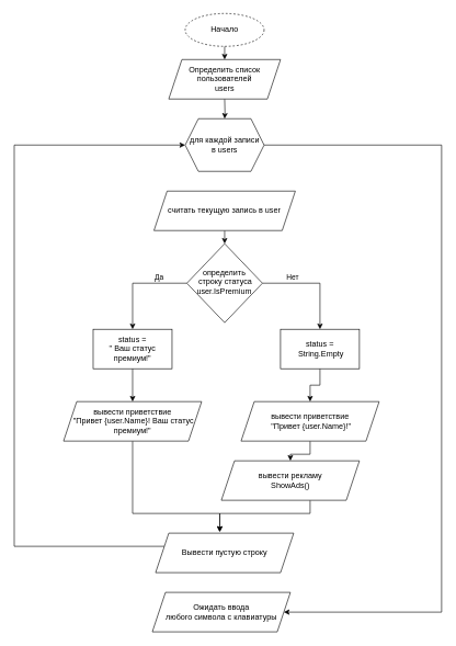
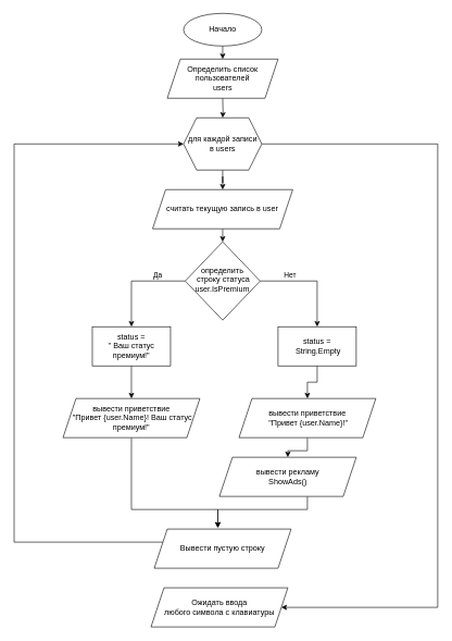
  <mxCell id="0" />
  <mxCell id="1" parent="0" />
  <mxCell id="2" value="" style="edgeStyle=orthogonalEdgeStyle;rounded=0;orthogonalLoop=1;jettySize=auto;html=1;" edge="1" parent="1" source="6" target="19"><mxGeometry relative="1" as="geometry" /></mxCell>
  <mxCell id="3" value="Нет" style="edgeLabel;html=1;align=center;verticalAlign=middle;resizable=0;points=[];" vertex="1" connectable="0" parent="2"><mxGeometry x="-0.839" y="-1" relative="1" as="geometry"><mxPoint x="32" y="-11" as="offset" /></mxGeometry></mxCell>
  <mxCell id="4" value="" style="edgeStyle=orthogonalEdgeStyle;rounded=0;orthogonalLoop=1;jettySize=auto;html=1;" edge="1" parent="1" source="6" target="17"><mxGeometry relative="1" as="geometry" /></mxCell>
  <mxCell id="5" value="Да" style="edgeLabel;html=1;align=center;verticalAlign=middle;resizable=0;points=[];" vertex="1" connectable="0" parent="4"><mxGeometry x="-0.311" y="-2" relative="1" as="geometry"><mxPoint x="10" y="-8" as="offset" /></mxGeometry></mxCell>
  <mxCell id="6" value="определить&lt;br&gt;&amp;nbsp;строку статуса&lt;br&gt;user.IsPremium" style="rhombus;whiteSpace=wrap;html=1;shadow=0;fontFamily=Helvetica;fontSize=12;align=center;strokeWidth=1;spacing=6;spacingTop=-4;" parent="1" vertex="1"><mxGeometry x="283.41" y="370" width="115" height="120" as="geometry" /></mxCell>
  <mxCell id="7" value="" style="edgeStyle=orthogonalEdgeStyle;rounded=0;orthogonalLoop=1;jettySize=auto;html=1;" parent="1" source="8" edge="1"><mxGeometry relative="1" as="geometry"><mxPoint x="340.91" y="90" as="targetPoint" /></mxGeometry></mxCell>
- <mxCell id="8" value="Начало" style="ellipse;whiteSpace=wrap;html=1;dashed=1;" parent="1" vertex="1"><mxGeometry x="280.91" y="20" width="120" height="50" as="geometry" /></mxCell>
+ <mxCell id="8" value="Начало" style="ellipse;whiteSpace=wrap;html=1;" parent="1" vertex="1"><mxGeometry x="280.91" y="20" width="120" height="50" as="geometry" /></mxCell>
  <mxCell id="9" value="" style="edgeStyle=orthogonalEdgeStyle;rounded=0;orthogonalLoop=1;jettySize=auto;html=1;" parent="1" target="12" edge="1"><mxGeometry relative="1" as="geometry"><mxPoint x="340.91" y="150" as="sourcePoint" /></mxGeometry></mxCell>
+ <mxCell id="10" value="" style="edgeStyle=orthogonalEdgeStyle;rounded=0;orthogonalLoop=1;jettySize=auto;html=1;" edge="1" parent="1" source="12" target="15"><mxGeometry relative="1" as="geometry" /></mxCell>
  <mxCell id="11" value="" style="edgeStyle=orthogonalEdgeStyle;rounded=0;orthogonalLoop=1;jettySize=auto;html=1;entryX=1;entryY=0.5;entryDx=0;entryDy=0;" edge="1" parent="1" source="12" target="28"><mxGeometry relative="1" as="geometry"><mxPoint x="410.91" y="930.059" as="targetPoint" /><Array as="points"><mxPoint x="670.91" y="220" /><mxPoint x="670.91" y="930" /></Array></mxGeometry></mxCell>
  <mxCell id="12" value="для каждой записи в&amp;nbsp;users" style="shape=hexagon;perimeter=hexagonPerimeter2;whiteSpace=wrap;html=1;fixedSize=1;" parent="1" vertex="1"><mxGeometry x="280.91" y="180" width="120" height="80" as="geometry" /></mxCell>
  <mxCell id="13" value="Определить список пользователей&lt;br&gt;users" style="shape=parallelogram;perimeter=parallelogramPerimeter;whiteSpace=wrap;html=1;fixedSize=1;" vertex="1" parent="1"><mxGeometry x="255.91" y="90" width="170" height="60" as="geometry" /></mxCell>
  <mxCell id="14" value="" style="edgeStyle=orthogonalEdgeStyle;rounded=0;orthogonalLoop=1;jettySize=auto;html=1;" edge="1" parent="1" source="15"><mxGeometry relative="1" as="geometry"><mxPoint x="340.91" y="370" as="targetPoint" /></mxGeometry></mxCell>
  <mxCell id="15" value="считать текущую запись в user" style="shape=parallelogram;perimeter=parallelogramPerimeter;whiteSpace=wrap;html=1;fixedSize=1;" vertex="1" parent="1"><mxGeometry x="233.41" y="290" width="215" height="60" as="geometry" /></mxCell>
  <mxCell id="16" value="" style="edgeStyle=orthogonalEdgeStyle;rounded=0;orthogonalLoop=1;jettySize=auto;html=1;" edge="1" parent="1" source="17" target="21"><mxGeometry relative="1" as="geometry" /></mxCell>
  <mxCell id="17" value="status = &lt;br&gt;&quot;&amp;nbsp;Ваш статус премиум!&quot;" style="rounded=0;whiteSpace=wrap;html=1;" vertex="1" parent="1"><mxGeometry x="140.91" y="500" width="120" height="60" as="geometry" /></mxCell>
  <mxCell id="18" value="" style="edgeStyle=orthogonalEdgeStyle;rounded=0;orthogonalLoop=1;jettySize=auto;html=1;" edge="1" parent="1" source="19" target="23"><mxGeometry relative="1" as="geometry" /></mxCell>
  <mxCell id="19" value="status =&lt;br&gt;&amp;nbsp;String.Empty" style="rounded=0;whiteSpace=wrap;html=1;" vertex="1" parent="1"><mxGeometry x="425.91" y="500" width="120" height="60" as="geometry" /></mxCell>
  <mxCell id="20" value="" style="edgeStyle=orthogonalEdgeStyle;rounded=0;orthogonalLoop=1;jettySize=auto;html=1;exitX=0.5;exitY=1;exitDx=0;exitDy=0;entryX=0.464;entryY=-0.033;entryDx=0;entryDy=0;entryPerimeter=0;" edge="1" parent="1" source="21" target="27"><mxGeometry relative="1" as="geometry"><mxPoint x="300.91" y="790" as="targetPoint" /><Array as="points"><mxPoint x="200.91" y="780" /><mxPoint x="332.91" y="780" /></Array></mxGeometry></mxCell>
  <mxCell id="21" value="вывести приветствие&lt;br&gt;&amp;nbsp;&quot;Привет {user.Name}! Ваш статус премиум!&quot;" style="shape=parallelogram;perimeter=parallelogramPerimeter;whiteSpace=wrap;html=1;fixedSize=1;" vertex="1" parent="1"><mxGeometry x="95.91" y="610" width="210" height="60" as="geometry" /></mxCell>
  <mxCell id="22" value="" style="edgeStyle=orthogonalEdgeStyle;rounded=0;orthogonalLoop=1;jettySize=auto;html=1;" edge="1" parent="1" source="23" target="26"><mxGeometry relative="1" as="geometry" /></mxCell>
  <mxCell id="23" value="вывести приветствие&lt;br&gt;&amp;nbsp;&quot;Привет {user.Name}!&quot;" style="shape=parallelogram;perimeter=parallelogramPerimeter;whiteSpace=wrap;html=1;fixedSize=1;" vertex="1" parent="1"><mxGeometry x="365.91" y="610" width="210" height="60" as="geometry" /></mxCell>
  <mxCell id="24" value="" style="edgeStyle=orthogonalEdgeStyle;rounded=0;orthogonalLoop=1;jettySize=auto;html=1;entryX=0;entryY=0.5;entryDx=0;entryDy=0;" edge="1" parent="1" source="27" target="12"><mxGeometry relative="1" as="geometry"><mxPoint x="200.91" y="810" as="sourcePoint" /><mxPoint x="270.91" y="220" as="targetPoint" /><Array as="points"><mxPoint x="20.91" y="830" /><mxPoint x="20.91" y="220" /></Array></mxGeometry></mxCell>
  <mxCell id="25" value="" style="edgeStyle=orthogonalEdgeStyle;rounded=0;orthogonalLoop=1;jettySize=auto;html=1;entryX=0.465;entryY=-0.031;entryDx=0;entryDy=0;entryPerimeter=0;" edge="1" parent="1" source="26" target="27"><mxGeometry relative="1" as="geometry"><mxPoint x="380.91" y="800" as="targetPoint" /><Array as="points"><mxPoint x="470.91" y="780" /><mxPoint x="333.91" y="780" /></Array></mxGeometry></mxCell>
  <mxCell id="26" value="вывести рекламу&lt;br&gt;ShowAds()" style="shape=parallelogram;perimeter=parallelogramPerimeter;whiteSpace=wrap;html=1;fixedSize=1;" vertex="1" parent="1"><mxGeometry x="335.91" y="700" width="210" height="60" as="geometry" /></mxCell>
  <mxCell id="27" value="Вывести пустую строку" style="shape=parallelogram;perimeter=parallelogramPerimeter;whiteSpace=wrap;html=1;fixedSize=1;" vertex="1" parent="1"><mxGeometry x="235.91" y="810" width="210" height="60" as="geometry" /></mxCell>
  <mxCell id="28" value="Ожидать ввода &lt;br&gt;любого символа с клавиатуры" style="shape=parallelogram;perimeter=parallelogramPerimeter;whiteSpace=wrap;html=1;fixedSize=1;" vertex="1" parent="1"><mxGeometry x="230.91" y="900" width="210" height="60" as="geometry" /></mxCell>
